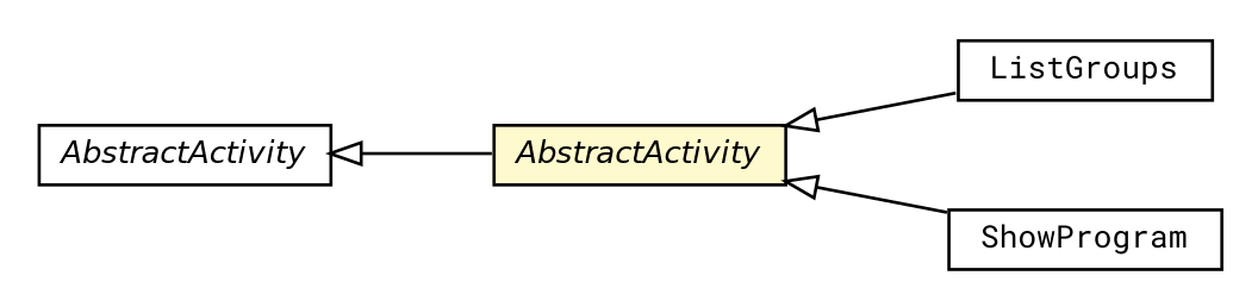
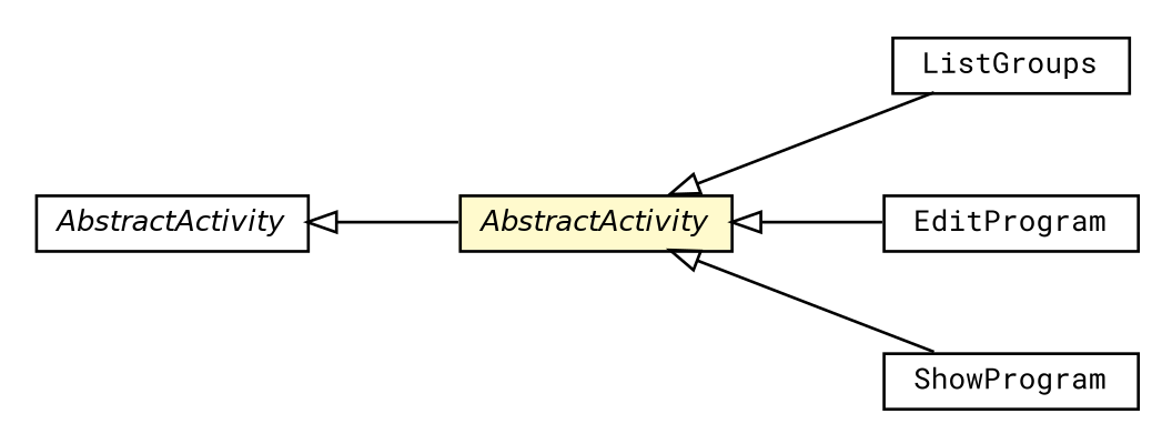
  digraph {
    fontname="Roboto Mono"
    nodesep=0.25
    rankdir=LR
    ranksep=0.5
    node [fontcolor=black fontname="Roboto Mono" fontsize=10.0 shape=plaintext]
    edge [arrowtail=empty dir=back fontname="Roboto Mono" fontsize=10 headport=p labelfontname=Helvetica labelfontsize=10 tailport=p]
    n1 [label=<<table title="hu.sch.kfc.client.activity.ListGroups" border="0" cellborder="1" cellspacing="0" cellpadding="2" port="p" href="./ListGroups.html"> 		<tr><td><table border="0" cellspacing="0" cellpadding="1"> <tr><td align="center" balign="center"> ListGroups </td></tr> 		</table></td></tr> 		</table>>]
+   n2 [label=<<table title="hu.sch.kfc.client.activity.EditProgram" border="0" cellborder="1" cellspacing="0" cellpadding="2" port="p" href="./EditProgram.html"> 		<tr><td><table border="0" cellspacing="0" cellpadding="1"> <tr><td align="center" balign="center"> EditProgram </td></tr> 		</table></td></tr> 		</table>>]
    n3 [label=<<table title="hu.sch.kfc.client.activity.AbstractActivity" border="0" cellborder="1" cellspacing="0" cellpadding="2" port="p" bgcolor="lemonChiffon" href="./AbstractActivity.html"> 		<tr><td><table border="0" cellspacing="0" cellpadding="1"> <tr><td align="center" balign="center"><font face="Helvetica-Oblique"> AbstractActivity </font></td></tr> 		</table></td></tr> 		</table>>]
    n4 [label=<<table title="hu.sch.kfc.client.activity.ShowProgram" border="0" cellborder="1" cellspacing="0" cellpadding="2" port="p" href="./ShowProgram.html"> 		<tr><td><table border="0" cellspacing="0" cellpadding="1"> <tr><td align="center" balign="center"> ShowProgram </td></tr> 		</table></td></tr> 		</table>>]
    n5 [label=<<table title="com.google.gwt.activity.shared.AbstractActivity" border="0" cellborder="1" cellspacing="0" cellpadding="2" port="p"> 		<tr><td><table border="0" cellspacing="0" cellpadding="1"> <tr><td align="center" balign="center"><font face="Helvetica-Oblique"> AbstractActivity </font></td></tr> 		</table></td></tr> 		</table>>]
    n3 -> n1
+   n3 -> n2
    n3 -> n4
    n5 -> n3
  }
